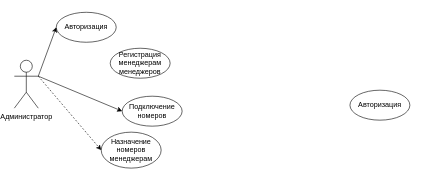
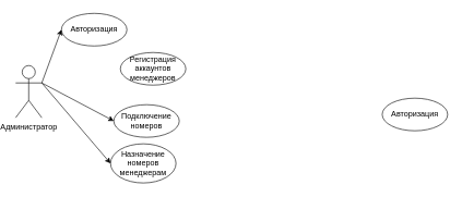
  <mxCell id="0" />
  <mxCell id="1" parent="0" />
  <mxCell id="2" value="Администратор" style="shape=umlActor;verticalLabelPosition=bottom;verticalAlign=top;html=1;outlineConnect=0;" vertex="1" parent="1"><mxGeometry x="20" y="100" width="40" height="80" as="geometry" /></mxCell>
  <mxCell id="3" value="Авторизация" style="ellipse;whiteSpace=wrap;html=1;" vertex="1" parent="1"><mxGeometry x="90" y="20" width="100" height="50" as="geometry" /></mxCell>
- <mxCell id="4" value="Регистрация менеджерам менеджеров" style="ellipse;whiteSpace=wrap;html=1;" vertex="1" parent="1"><mxGeometry x="180" y="80" width="100" height="50" as="geometry" /></mxCell>
+ <mxCell id="4" value="Регистрация аккаунтов менеджеров" style="ellipse;whiteSpace=wrap;html=1;" vertex="1" parent="1"><mxGeometry x="180" y="80" width="100" height="50" as="geometry" /></mxCell>
  <mxCell id="5" value="Авторизация" style="ellipse;whiteSpace=wrap;html=1;" vertex="1" parent="1"><mxGeometry x="580" y="150" width="100" height="50" as="geometry" /></mxCell>
  <mxCell id="6" value="Назначение номеров менеджерам" style="ellipse;whiteSpace=wrap;html=1;" vertex="1" parent="1"><mxGeometry x="165" y="220" width="100" height="60" as="geometry" /></mxCell>
- <mxCell id="7" value="Подключение номеров" style="ellipse;whiteSpace=wrap;html=1;" vertex="1" parent="1"><mxGeometry x="200" y="160" width="100" height="50" as="geometry" /></mxCell>
+ <mxCell id="7" value="Подключение номеров" style="ellipse;whiteSpace=wrap;html=1;" vertex="1" parent="1"><mxGeometry x="170" y="160" width="100" height="50" as="geometry" /></mxCell>
  <mxCell id="8" value="" style="endArrow=classic;html=1;rounded=0;entryX=0;entryY=0.5;entryDx=0;entryDy=0;exitX=1;exitY=0.333;exitDx=0;exitDy=0;exitPerimeter=0;" edge="1" parent="1" source="2" target="3"><mxGeometry width="50" height="50" relative="1" as="geometry"><mxPoint x="310" y="220" as="sourcePoint" /><mxPoint x="360" y="170" as="targetPoint" /></mxGeometry></mxCell>
  <mxCell id="9" value="" style="endArrow=classic;html=1;rounded=0;entryX=0;entryY=0.5;entryDx=0;entryDy=0;exitX=1;exitY=0.333;exitDx=0;exitDy=0;exitPerimeter=0;" edge="1" parent="1" source="2" target="7"><mxGeometry width="50" height="50" relative="1" as="geometry"><mxPoint x="80" y="146.667" as="sourcePoint" /><mxPoint x="110" y="65" as="targetPoint" /></mxGeometry></mxCell>
- <mxCell id="10" value="" style="endArrow=classic;html=1;rounded=0;entryX=0;entryY=0.5;entryDx=0;entryDy=0;exitX=1;exitY=0.333;exitDx=0;exitDy=0;exitPerimeter=0;dashed=1;" edge="1" parent="1" source="2" target="6"><mxGeometry width="50" height="50" relative="1" as="geometry"><mxPoint x="90" y="156.667" as="sourcePoint" /><mxPoint x="120" y="75" as="targetPoint" /></mxGeometry></mxCell>
+ <mxCell id="10" value="" style="endArrow=classic;html=1;rounded=0;entryX=0;entryY=0.5;entryDx=0;entryDy=0;exitX=1;exitY=0.333;exitDx=0;exitDy=0;exitPerimeter=0;" edge="1" parent="1" source="2" target="6"><mxGeometry width="50" height="50" relative="1" as="geometry"><mxPoint x="90" y="156.667" as="sourcePoint" /><mxPoint x="120" y="75" as="targetPoint" /></mxGeometry></mxCell>
